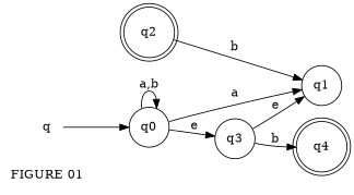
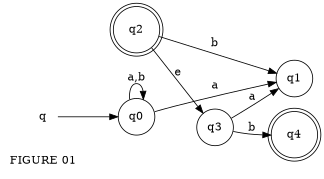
  digraph {
    rankdir=LR
    node [shape=circle]
    n1 [height=0.5 label="FIGURE 01" shape=plaintext width=0.5]
    q [height=0.5 shape=plaintext width=0.5]
    q0 [height=0.5 width=0.5]
    q1 [height=0.5 width=0.5]
    q3 [height=0.5 width=0.5]
    q4 [height=0.4 shape=doublecircle width=0.4]
    q2 [height=0.4 shape=doublecircle width=0.4]
    q -> q0
    q0 -> q0 [label="a,b"]
    q0 -> q1 [label=a]
-   q0 -> q3 [label=e]
-   q3 -> q1 [label=e]
+   q2 -> q3 [label=e]
+   q3 -> q1 [label=a]
    q3 -> q4 [label=b]
    q2 -> q1 [label=b]
  }
